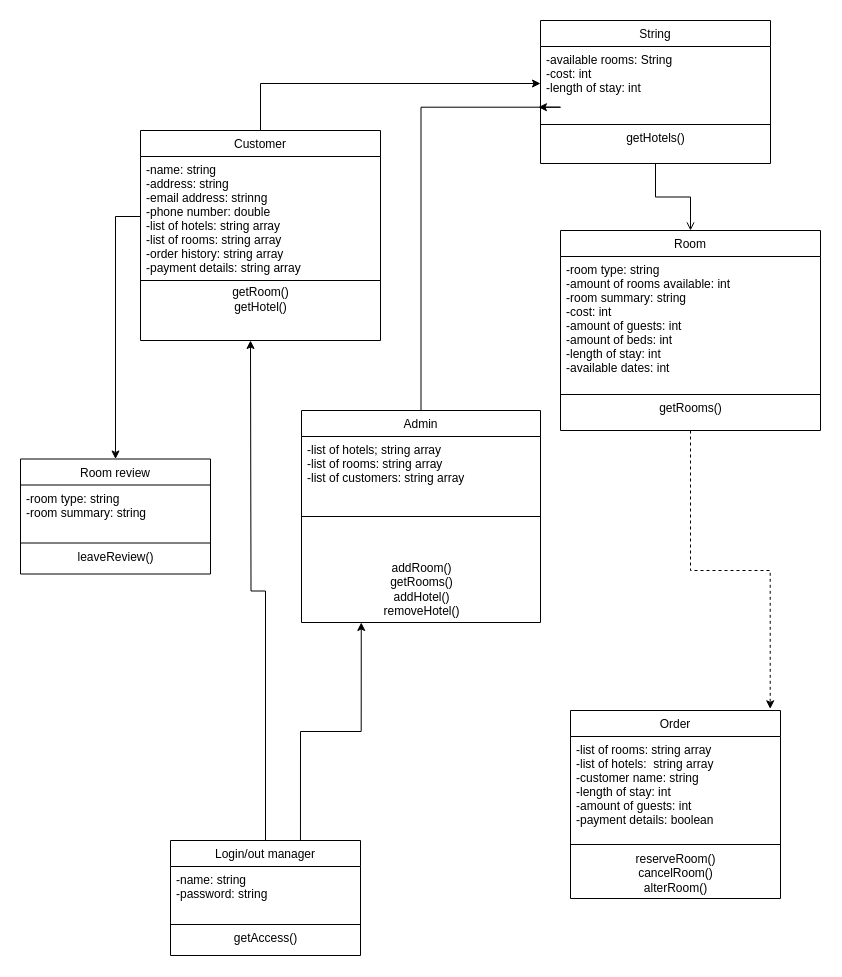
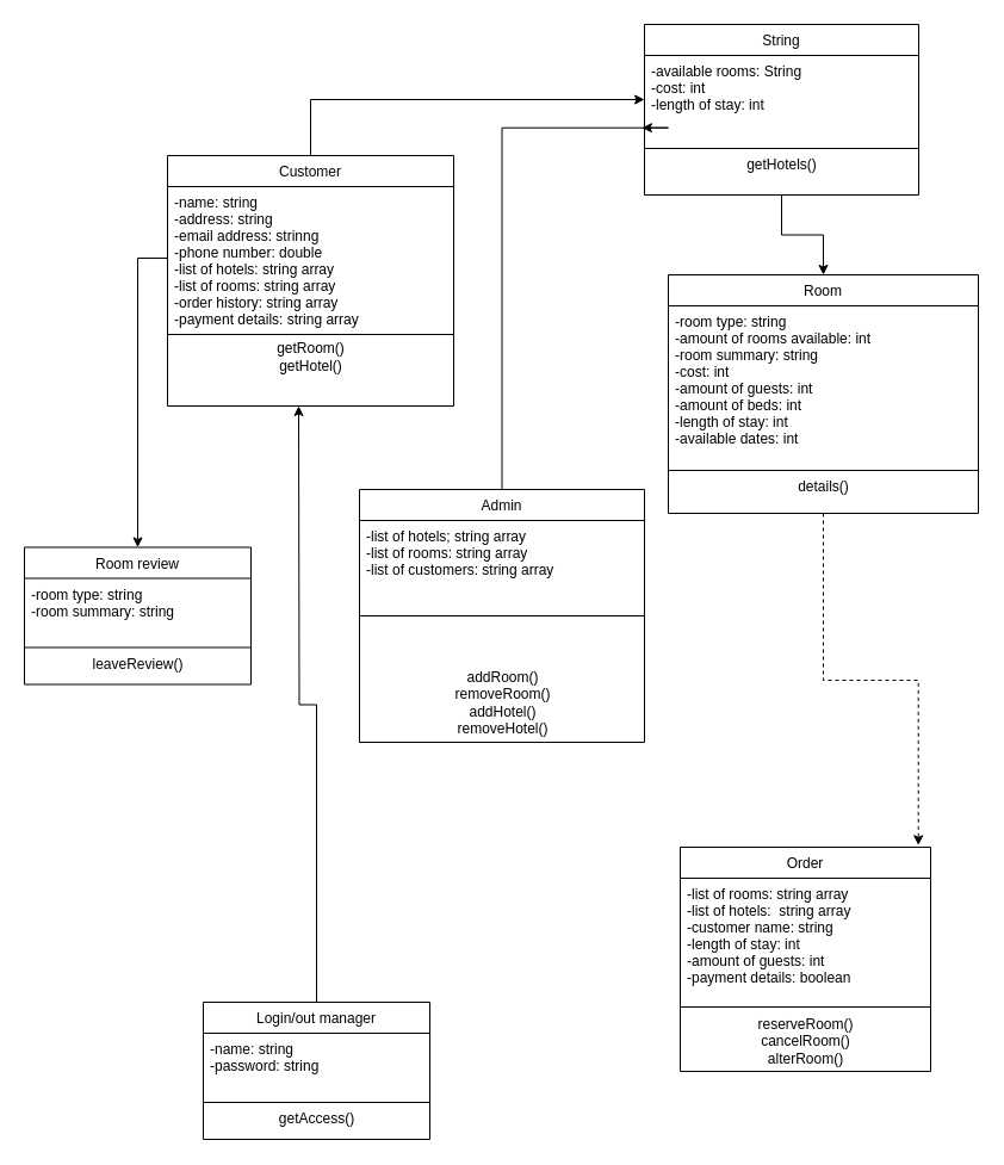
  <mxCell id="0" />
  <mxCell id="1" parent="0" />
  <mxCell id="2" style="edgeStyle=orthogonalEdgeStyle;rounded=0;orthogonalLoop=1;jettySize=auto;html=1;entryX=0.951;entryY=-0.009;entryDx=0;entryDy=0;entryPerimeter=0;dashed=1;" edge="1" parent="1" source="3" target="27"><mxGeometry relative="1" as="geometry" /></mxCell>
  <mxCell id="3" value="Room" style="swimlane;fontStyle=0;align=center;verticalAlign=top;childLayout=stackLayout;horizontal=1;startSize=26;horizontalStack=0;resizeParent=1;resizeLast=0;collapsible=1;marginBottom=0;rounded=0;shadow=0;strokeWidth=1;" vertex="1" parent="1"><mxGeometry x="560" y="230" width="260" height="200" as="geometry"><mxRectangle x="340" y="380" width="170" height="26" as="alternateBounds" /></mxGeometry></mxCell>
  <mxCell id="4" value="-room type: string&#10;-amount of rooms available: int&#10;-room summary: string&#10;-cost: int&#10;-amount of guests: int&#10;-amount of beds: int&#10;-length of stay: int&#10;-available dates: int" style="text;align=left;verticalAlign=top;spacingLeft=4;spacingRight=4;overflow=hidden;rotatable=0;points=[[0,0.5],[1,0.5]];portConstraint=eastwest;" vertex="1" parent="3"><mxGeometry y="26" width="260" height="134" as="geometry" /></mxCell>
  <mxCell id="5" value="" style="line;html=1;strokeWidth=1;align=left;verticalAlign=middle;spacingTop=-1;spacingLeft=3;spacingRight=3;rotatable=0;labelPosition=right;points=[];portConstraint=eastwest;" vertex="1" parent="3"><mxGeometry y="160" width="260" height="8" as="geometry" /></mxCell>
- <mxCell id="6" value="getRooms()" style="text;html=1;align=center;verticalAlign=middle;resizable=0;points=[];autosize=1;strokeColor=none;fillColor=none;" vertex="1" parent="3"><mxGeometry y="168" width="260" height="20" as="geometry" /></mxCell>
+ <mxCell id="6" value="details()" style="text;html=1;align=center;verticalAlign=middle;resizable=0;points=[];autosize=1;strokeColor=none;fillColor=none;" vertex="1" parent="3"><mxGeometry y="168" width="260" height="20" as="geometry" /></mxCell>
  <mxCell id="7" value="Room review" style="swimlane;fontStyle=0;align=center;verticalAlign=top;childLayout=stackLayout;horizontal=1;startSize=26;horizontalStack=0;resizeParent=1;resizeLast=0;collapsible=1;marginBottom=0;rounded=0;shadow=0;strokeWidth=1;" vertex="1" parent="1"><mxGeometry x="20" y="458.5" width="190" height="115" as="geometry"><mxRectangle x="340" y="380" width="170" height="26" as="alternateBounds" /></mxGeometry></mxCell>
  <mxCell id="8" value="-room type: string&#10;-room summary: string" style="text;align=left;verticalAlign=top;spacingLeft=4;spacingRight=4;overflow=hidden;rotatable=0;points=[[0,0.5],[1,0.5]];portConstraint=eastwest;" vertex="1" parent="7"><mxGeometry y="26" width="190" height="54" as="geometry" /></mxCell>
  <mxCell id="9" value="" style="line;html=1;strokeWidth=1;align=left;verticalAlign=middle;spacingTop=-1;spacingLeft=3;spacingRight=3;rotatable=0;labelPosition=right;points=[];portConstraint=eastwest;" vertex="1" parent="7"><mxGeometry y="80" width="190" height="8" as="geometry" /></mxCell>
  <mxCell id="10" value="leaveReview()" style="text;html=1;align=center;verticalAlign=middle;resizable=0;points=[];autosize=1;strokeColor=none;fillColor=none;" vertex="1" parent="7"><mxGeometry y="88" width="190" height="20" as="geometry" /></mxCell>
  <mxCell id="11" style="edgeStyle=orthogonalEdgeStyle;rounded=0;orthogonalLoop=1;jettySize=auto;html=1;" edge="1" parent="1" source="13" target="19"><mxGeometry relative="1" as="geometry" /></mxCell>
  <mxCell id="12" style="edgeStyle=orthogonalEdgeStyle;rounded=0;orthogonalLoop=1;jettySize=auto;html=1;exitX=0;exitY=0.5;exitDx=0;exitDy=0;" edge="1" parent="1" source="14" target="7"><mxGeometry relative="1" as="geometry" /></mxCell>
  <mxCell id="13" value="Customer" style="swimlane;fontStyle=0;align=center;verticalAlign=top;childLayout=stackLayout;horizontal=1;startSize=26;horizontalStack=0;resizeParent=1;resizeLast=0;collapsible=1;marginBottom=0;rounded=0;shadow=0;strokeWidth=1;" vertex="1" parent="1"><mxGeometry x="140" y="130" width="240" height="210" as="geometry"><mxRectangle x="340" y="380" width="170" height="26" as="alternateBounds" /></mxGeometry></mxCell>
  <mxCell id="14" value="-name: string&#10;-address: string&#10;-email address: strinng&#10;-phone number: double&#10;-list of hotels: string array&#10;-list of rooms: string array&#10;-order history: string array&#10;-payment details: string array" style="text;align=left;verticalAlign=top;spacingLeft=4;spacingRight=4;overflow=hidden;rotatable=0;points=[[0,0.5],[1,0.5]];portConstraint=eastwest;" vertex="1" parent="13"><mxGeometry y="26" width="240" height="120" as="geometry" /></mxCell>
  <mxCell id="15" value="" style="line;html=1;strokeWidth=1;align=left;verticalAlign=middle;spacingTop=-1;spacingLeft=3;spacingRight=3;rotatable=0;labelPosition=right;points=[];portConstraint=eastwest;" vertex="1" parent="13"><mxGeometry y="146" width="240" height="8" as="geometry" /></mxCell>
  <mxCell id="16" value="getRoom()&lt;br&gt;getHotel()" style="text;html=1;align=center;verticalAlign=middle;resizable=0;points=[];autosize=1;strokeColor=none;fillColor=none;" vertex="1" parent="13"><mxGeometry y="154" width="240" height="30" as="geometry" /></mxCell>
- <mxCell id="17" style="edgeStyle=orthogonalEdgeStyle;rounded=0;orthogonalLoop=1;jettySize=auto;html=1;endArrow=open;" edge="1" parent="1" source="18" target="3"><mxGeometry relative="1" as="geometry" /></mxCell>
+ <mxCell id="17" style="edgeStyle=orthogonalEdgeStyle;rounded=0;orthogonalLoop=1;jettySize=auto;html=1;" edge="1" parent="1" source="18" target="3"><mxGeometry relative="1" as="geometry" /></mxCell>
  <mxCell id="18" value="String" style="swimlane;fontStyle=0;align=center;verticalAlign=top;childLayout=stackLayout;horizontal=1;startSize=26;horizontalStack=0;resizeParent=1;resizeLast=0;collapsible=1;marginBottom=0;rounded=0;shadow=0;strokeWidth=1;" vertex="1" parent="1"><mxGeometry x="540" y="20" width="230" height="143" as="geometry"><mxRectangle x="530" y="40" width="170" height="26" as="alternateBounds" /></mxGeometry></mxCell>
  <mxCell id="19" value="-available rooms: String&#10;-cost: int&#10;-length of stay: int" style="text;align=left;verticalAlign=top;spacingLeft=4;spacingRight=4;overflow=hidden;rotatable=0;points=[[0,0.5],[1,0.5]];portConstraint=eastwest;" vertex="1" parent="18"><mxGeometry y="26" width="230" height="74" as="geometry" /></mxCell>
  <mxCell id="20" value="" style="line;html=1;strokeWidth=1;align=left;verticalAlign=middle;spacingTop=-1;spacingLeft=3;spacingRight=3;rotatable=0;labelPosition=right;points=[];portConstraint=eastwest;" vertex="1" parent="18"><mxGeometry y="100" width="230" height="8" as="geometry" /></mxCell>
  <mxCell id="21" value="getHotels()" style="text;html=1;align=center;verticalAlign=middle;resizable=0;points=[];autosize=1;strokeColor=none;fillColor=none;" vertex="1" parent="18"><mxGeometry y="108" width="230" height="20" as="geometry" /></mxCell>
  <mxCell id="22" style="edgeStyle=orthogonalEdgeStyle;rounded=0;orthogonalLoop=1;jettySize=auto;html=1;entryX=-0.009;entryY=0.82;entryDx=0;entryDy=0;entryPerimeter=0;" edge="1" parent="1" source="23" target="19"><mxGeometry relative="1" as="geometry" /></mxCell>
  <mxCell id="23" value="Admin" style="swimlane;fontStyle=0;align=center;verticalAlign=top;childLayout=stackLayout;horizontal=1;startSize=26;horizontalStack=0;resizeParent=1;resizeLast=0;collapsible=1;marginBottom=0;rounded=0;shadow=0;strokeWidth=1;" vertex="1" parent="1"><mxGeometry x="301" y="410" width="239" height="212" as="geometry"><mxRectangle x="340" y="380" width="170" height="26" as="alternateBounds" /></mxGeometry></mxCell>
  <mxCell id="24" value="-list of hotels; string array&#10;-list of rooms: string array&#10;-list of customers: string array&#10;" style="text;align=left;verticalAlign=top;spacingLeft=4;spacingRight=4;overflow=hidden;rotatable=0;points=[[0,0.5],[1,0.5]];portConstraint=eastwest;" vertex="1" parent="23"><mxGeometry y="26" width="239" height="54" as="geometry" /></mxCell>
  <mxCell id="25" value="" style="line;html=1;strokeWidth=1;align=left;verticalAlign=middle;spacingTop=-1;spacingLeft=3;spacingRight=3;rotatable=0;labelPosition=right;points=[];portConstraint=eastwest;" vertex="1" parent="23"><mxGeometry y="80" width="239" height="52" as="geometry" /></mxCell>
- <mxCell id="26" value="&lt;br&gt;addRoom()&lt;br&gt;getRooms()&lt;br&gt;addHotel()&lt;br&gt;removeHotel()" style="text;html=1;align=center;verticalAlign=middle;resizable=0;points=[];autosize=1;strokeColor=none;fillColor=none;" vertex="1" parent="23"><mxGeometry y="132" width="239" height="80" as="geometry" /></mxCell>
+ <mxCell id="26" value="&lt;br&gt;addRoom()&lt;br&gt;removeRoom()&lt;br&gt;addHotel()&lt;br&gt;removeHotel()" style="text;html=1;align=center;verticalAlign=middle;resizable=0;points=[];autosize=1;strokeColor=none;fillColor=none;" vertex="1" parent="23"><mxGeometry y="132" width="239" height="80" as="geometry" /></mxCell>
  <mxCell id="27" value="Order" style="swimlane;fontStyle=0;align=center;verticalAlign=top;childLayout=stackLayout;horizontal=1;startSize=26;horizontalStack=0;resizeParent=1;resizeLast=0;collapsible=1;marginBottom=0;rounded=0;shadow=0;strokeWidth=1;" vertex="1" parent="1"><mxGeometry x="570" y="710" width="210" height="188" as="geometry"><mxRectangle x="340" y="380" width="170" height="26" as="alternateBounds" /></mxGeometry></mxCell>
  <mxCell id="28" value="-list of rooms: string array&#10;-list of hotels:  string array&#10;-customer name: string&#10;-length of stay: int&#10;-amount of guests: int&#10;-payment details: boolean&#10;" style="text;align=left;verticalAlign=top;spacingLeft=4;spacingRight=4;overflow=hidden;rotatable=0;points=[[0,0.5],[1,0.5]];portConstraint=eastwest;" vertex="1" parent="27"><mxGeometry y="26" width="210" height="104" as="geometry" /></mxCell>
  <mxCell id="29" value="" style="line;html=1;strokeWidth=1;align=left;verticalAlign=middle;spacingTop=-1;spacingLeft=3;spacingRight=3;rotatable=0;labelPosition=right;points=[];portConstraint=eastwest;" vertex="1" parent="27"><mxGeometry y="130" width="210" height="8" as="geometry" /></mxCell>
  <mxCell id="30" value="reserveRoom()&lt;br&gt;cancelRoom()&lt;br&gt;alterRoom()&lt;br&gt;" style="text;html=1;align=center;verticalAlign=middle;resizable=0;points=[];autosize=1;strokeColor=none;fillColor=none;" vertex="1" parent="27"><mxGeometry y="138" width="210" height="50" as="geometry" /></mxCell>
  <mxCell id="31" style="edgeStyle=orthogonalEdgeStyle;rounded=0;orthogonalLoop=1;jettySize=auto;html=1;" edge="1" parent="1" source="33"><mxGeometry relative="1" as="geometry"><mxPoint x="250" y="340" as="targetPoint" /></mxGeometry></mxCell>
- <mxCell id="32" style="edgeStyle=orthogonalEdgeStyle;rounded=0;orthogonalLoop=1;jettySize=auto;html=1;entryX=0.25;entryY=1;entryDx=0;entryDy=0;exitX=0.684;exitY=0;exitDx=0;exitDy=0;exitPerimeter=0;" edge="1" parent="1" source="33" target="23"><mxGeometry relative="1" as="geometry"><mxPoint x="300" y="830" as="sourcePoint" /></mxGeometry></mxCell>
  <mxCell id="33" value="Login/out manager" style="swimlane;fontStyle=0;align=center;verticalAlign=top;childLayout=stackLayout;horizontal=1;startSize=26;horizontalStack=0;resizeParent=1;resizeLast=0;collapsible=1;marginBottom=0;rounded=0;shadow=0;strokeWidth=1;" vertex="1" parent="1"><mxGeometry x="170" y="840" width="190" height="115" as="geometry"><mxRectangle x="340" y="380" width="170" height="26" as="alternateBounds" /></mxGeometry></mxCell>
  <mxCell id="34" value="-name: string&#10;-password: string" style="text;align=left;verticalAlign=top;spacingLeft=4;spacingRight=4;overflow=hidden;rotatable=0;points=[[0,0.5],[1,0.5]];portConstraint=eastwest;" vertex="1" parent="33"><mxGeometry y="26" width="190" height="54" as="geometry" /></mxCell>
  <mxCell id="35" value="" style="line;html=1;strokeWidth=1;align=left;verticalAlign=middle;spacingTop=-1;spacingLeft=3;spacingRight=3;rotatable=0;labelPosition=right;points=[];portConstraint=eastwest;" vertex="1" parent="33"><mxGeometry y="80" width="190" height="8" as="geometry" /></mxCell>
  <mxCell id="36" value="getAccess()" style="text;html=1;align=center;verticalAlign=middle;resizable=0;points=[];autosize=1;strokeColor=none;fillColor=none;" vertex="1" parent="33"><mxGeometry y="88" width="190" height="20" as="geometry" /></mxCell>
